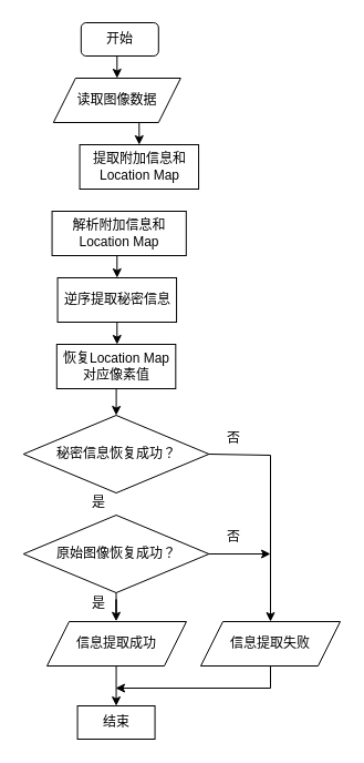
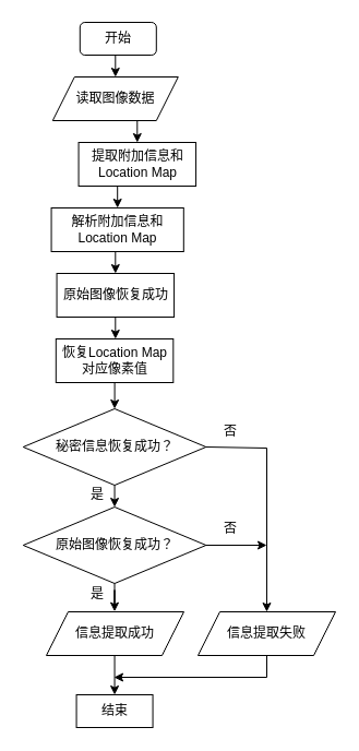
  <mxCell id="0" />
  <mxCell id="1" parent="0" />
  <mxCell id="2" style="edgeStyle=orthogonalEdgeStyle;rounded=0;orthogonalLoop=1;jettySize=auto;html=1;exitX=0.5;exitY=1;exitDx=0;exitDy=0;entryX=0.5;entryY=0;entryDx=0;entryDy=0;" edge="1" parent="1" source="3" target="5"><mxGeometry relative="1" as="geometry" /></mxCell>
  <mxCell id="3" value="开始" style="rounded=1;whiteSpace=wrap;html=1;" vertex="1" parent="1"><mxGeometry x="72.81" y="20" width="70" height="30" as="geometry" /></mxCell>
  <mxCell id="4" style="edgeStyle=orthogonalEdgeStyle;rounded=0;orthogonalLoop=1;jettySize=auto;html=1;exitX=0.5;exitY=1;exitDx=0;exitDy=0;entryX=0.5;entryY=0;entryDx=0;entryDy=0;" edge="1" parent="1" source="5" target="7"><mxGeometry relative="1" as="geometry" /></mxCell>
  <mxCell id="5" value="读取图像数据" style="shape=parallelogram;perimeter=parallelogramPerimeter;whiteSpace=wrap;html=1;fixedSize=1;" vertex="1" parent="1"><mxGeometry x="47.81" y="70" width="115" height="40" as="geometry" /></mxCell>
+ <mxCell id="6" style="edgeStyle=orthogonalEdgeStyle;rounded=0;orthogonalLoop=1;jettySize=auto;html=1;exitX=0.5;exitY=1;exitDx=0;exitDy=0;entryX=0.5;entryY=0;entryDx=0;entryDy=0;" edge="1" parent="1" source="7" target="9"><mxGeometry relative="1" as="geometry" /></mxCell>
  <mxCell id="7" value="提取附加信息和Location Map" style="rounded=0;whiteSpace=wrap;html=1;" vertex="1" parent="1"><mxGeometry x="71.56" y="130" width="107.5" height="40" as="geometry" /></mxCell>
  <mxCell id="8" style="edgeStyle=orthogonalEdgeStyle;rounded=0;orthogonalLoop=1;jettySize=auto;html=1;exitX=0.5;exitY=1;exitDx=0;exitDy=0;entryX=0.5;entryY=0;entryDx=0;entryDy=0;" edge="1" parent="1" source="9"><mxGeometry relative="1" as="geometry"><mxPoint x="105.31" y="250" as="targetPoint" /></mxGeometry></mxCell>
  <mxCell id="9" value="解析附加信息和Location Map" style="rounded=0;whiteSpace=wrap;html=1;" vertex="1" parent="1"><mxGeometry x="46.56" y="190" width="121.25" height="40" as="geometry" /></mxCell>
  <mxCell id="10" style="edgeStyle=orthogonalEdgeStyle;rounded=0;orthogonalLoop=1;jettySize=auto;html=1;exitX=0.5;exitY=1;exitDx=0;exitDy=0;entryX=0.5;entryY=0;entryDx=0;entryDy=0;" edge="1" parent="1" source="11"><mxGeometry relative="1" as="geometry"><mxPoint x="105.315" y="310" as="targetPoint" /></mxGeometry></mxCell>
- <mxCell id="11" value="逆序提取秘密信息" style="rounded=0;whiteSpace=wrap;html=1;" vertex="1" parent="1"><mxGeometry x="51.56" y="250" width="107.5" height="40" as="geometry" /></mxCell>
+ <mxCell id="11" value="原始图像恢复成功" style="rounded=0;whiteSpace=wrap;html=1;" vertex="1" parent="1"><mxGeometry x="51.56" y="250" width="107.5" height="40" as="geometry" /></mxCell>
  <mxCell id="12" value="结束" style="whiteSpace=wrap;html=1;rounded=0;" vertex="1" parent="1"><mxGeometry x="69.56" y="636" width="70" height="30" as="geometry" /></mxCell>
  <mxCell id="13" value="秘密信息恢复成功？" style="rhombus;whiteSpace=wrap;html=1;" vertex="1" parent="1"><mxGeometry x="20.74" y="374" width="167.63" height="70" as="geometry" /></mxCell>
  <mxCell id="14" value="否" style="text;html=1;strokeColor=none;fillColor=none;align=center;verticalAlign=middle;whiteSpace=wrap;rounded=0;" vertex="1" parent="1"><mxGeometry x="188.37" y="380" width="45.99" height="30" as="geometry" /></mxCell>
  <mxCell id="15" style="edgeStyle=orthogonalEdgeStyle;rounded=0;orthogonalLoop=1;jettySize=auto;html=1;exitX=0.5;exitY=1;exitDx=0;exitDy=0;entryX=0.5;entryY=0;entryDx=0;entryDy=0;fontFamily=Helvetica;" edge="1" parent="1" target="12"><mxGeometry relative="1" as="geometry"><mxPoint x="104.56" y="600" as="sourcePoint" /></mxGeometry></mxCell>
  <mxCell id="16" style="edgeStyle=orthogonalEdgeStyle;rounded=0;orthogonalLoop=1;jettySize=auto;html=1;entryX=0.5;entryY=0;entryDx=0;entryDy=0;" edge="1" parent="1" source="17" target="13"><mxGeometry relative="1" as="geometry" /></mxCell>
  <mxCell id="17" value="恢复Location Map对应像素值" style="rounded=0;whiteSpace=wrap;html=1;" vertex="1" parent="1"><mxGeometry x="50.81" y="310" width="107.5" height="40" as="geometry" /></mxCell>
  <mxCell id="18" style="edgeStyle=orthogonalEdgeStyle;rounded=0;orthogonalLoop=1;jettySize=auto;html=1;entryX=0.496;entryY=-0.007;entryDx=0;entryDy=0;entryPerimeter=0;" edge="1" parent="1" source="19" target="20"><mxGeometry relative="1" as="geometry"><Array as="points" /></mxGeometry></mxCell>
  <mxCell id="19" value="原始图像恢复成功？" style="rhombus;whiteSpace=wrap;html=1;" vertex="1" parent="1"><mxGeometry x="20.74" y="464" width="167.63" height="70" as="geometry" /></mxCell>
  <mxCell id="20" value="信息提取成功" style="shape=parallelogram;perimeter=parallelogramPerimeter;whiteSpace=wrap;html=1;fixedSize=1;" vertex="1" parent="1"><mxGeometry x="41.99" y="560" width="126.02" height="40" as="geometry" /></mxCell>
  <mxCell id="21" value="信息提取失败" style="shape=parallelogram;perimeter=parallelogramPerimeter;whiteSpace=wrap;html=1;fixedSize=1;" vertex="1" parent="1"><mxGeometry x="180.98" y="560" width="126.02" height="40" as="geometry" /></mxCell>
+ <mxCell id="22" value="" style="endArrow=classic;html=1;rounded=0;exitX=0.5;exitY=1;exitDx=0;exitDy=0;entryX=0.5;entryY=0;entryDx=0;entryDy=0;" edge="1" parent="1" source="13" target="19"><mxGeometry width="50" height="50" relative="1" as="geometry"><mxPoint x="84" y="480" as="sourcePoint" /><mxPoint x="134" y="430" as="targetPoint" /></mxGeometry></mxCell>
  <mxCell id="23" value="" style="endArrow=none;html=1;rounded=0;exitX=1;exitY=0.5;exitDx=0;exitDy=0;" edge="1" parent="1" source="13"><mxGeometry width="50" height="50" relative="1" as="geometry"><mxPoint x="194" y="420" as="sourcePoint" /><mxPoint x="244" y="410" as="targetPoint" /></mxGeometry></mxCell>
  <mxCell id="24" value="" style="endArrow=classic;html=1;rounded=0;entryX=0.5;entryY=0;entryDx=0;entryDy=0;" edge="1" parent="1" target="21"><mxGeometry width="50" height="50" relative="1" as="geometry"><mxPoint x="244" y="410" as="sourcePoint" /><mxPoint x="304" y="510" as="targetPoint" /></mxGeometry></mxCell>
  <mxCell id="25" value="" style="endArrow=classic;html=1;rounded=0;exitX=1;exitY=0.5;exitDx=0;exitDy=0;" edge="1" parent="1" source="19"><mxGeometry width="50" height="50" relative="1" as="geometry"><mxPoint x="234" y="530" as="sourcePoint" /><mxPoint x="244" y="499" as="targetPoint" /></mxGeometry></mxCell>
  <mxCell id="26" value="" style="endArrow=none;html=1;rounded=0;entryX=0.5;entryY=1;entryDx=0;entryDy=0;" edge="1" parent="1" target="21"><mxGeometry width="50" height="50" relative="1" as="geometry"><mxPoint x="244" y="620" as="sourcePoint" /><mxPoint x="204" y="650" as="targetPoint" /></mxGeometry></mxCell>
  <mxCell id="27" value="" style="endArrow=classic;html=1;rounded=0;" edge="1" parent="1"><mxGeometry width="50" height="50" relative="1" as="geometry"><mxPoint x="244" y="620" as="sourcePoint" /><mxPoint x="104" y="620" as="targetPoint" /></mxGeometry></mxCell>
  <mxCell id="28" value="否" style="text;html=1;strokeColor=none;fillColor=none;align=center;verticalAlign=middle;whiteSpace=wrap;rounded=0;" vertex="1" parent="1"><mxGeometry x="188.37" y="469" width="45.99" height="30" as="geometry" /></mxCell>
  <mxCell id="29" value="是" style="text;html=1;strokeColor=none;fillColor=none;align=center;verticalAlign=middle;whiteSpace=wrap;rounded=0;" vertex="1" parent="1"><mxGeometry x="65.56" y="438" width="45.99" height="30" as="geometry" /></mxCell>
  <mxCell id="30" value="是" style="text;html=1;strokeColor=none;fillColor=none;align=center;verticalAlign=middle;whiteSpace=wrap;rounded=0;" vertex="1" parent="1"><mxGeometry x="65.56" y="529" width="45.99" height="30" as="geometry" /></mxCell>
